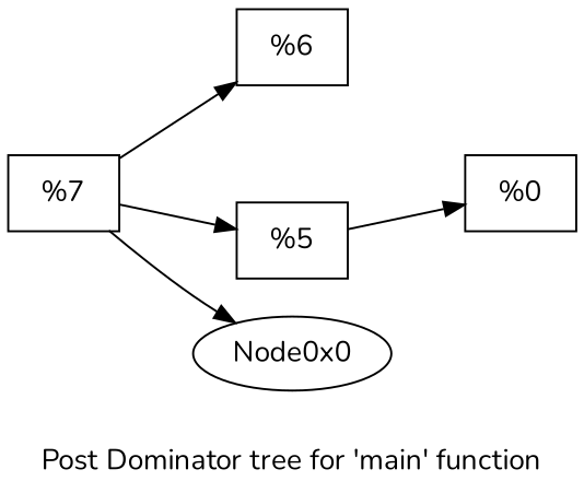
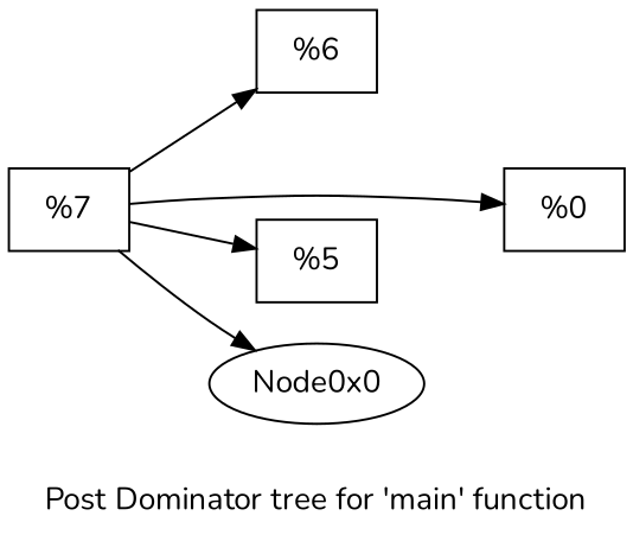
  digraph {
    fontname=Nunito
    label="Post Dominator tree for 'main' function"
    rankdir=LR
    node [fontname=Nunito shape=record]
    edge [fontname=Nunito]
    n1 [label="{%7}"]
    n2 [label="{%6}"]
    n3 [label="{%0}"]
    n4 [label="{%5}"]
    Node0x0 [shape=""]
    n1 -> n2
-   n4 -> n3
+   n1 -> n3
    n1 -> n4
    n1 -> Node0x0
  }
